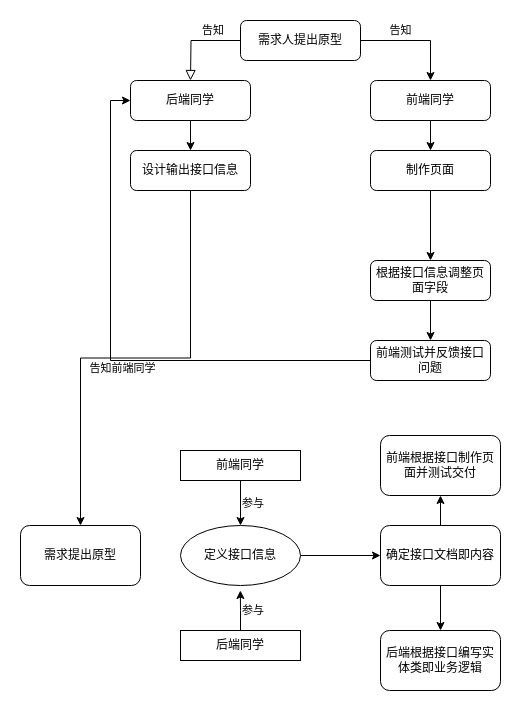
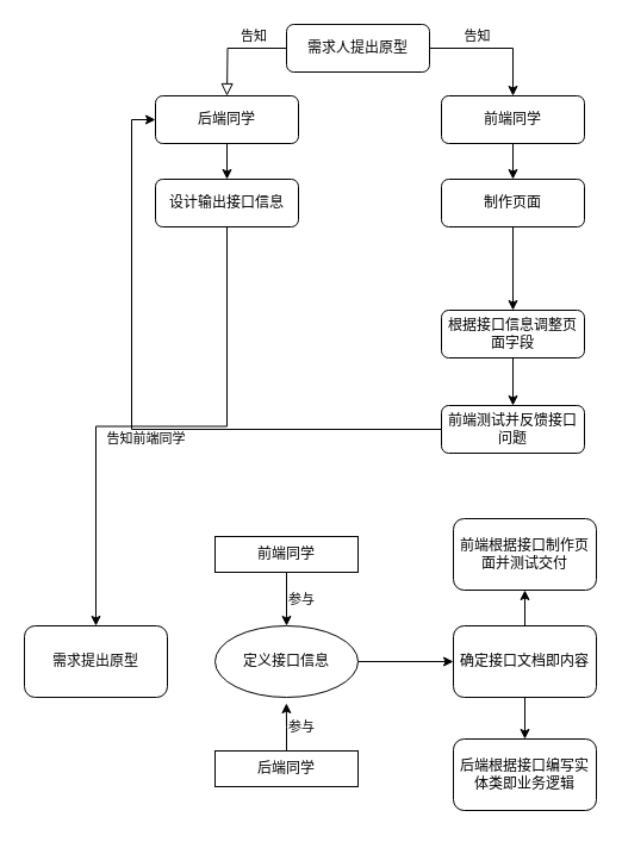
  <mxCell id="0" />
  <mxCell id="1" parent="0" />
  <mxCell id="2" value="告知" style="rounded=0;html=1;jettySize=auto;orthogonalLoop=1;fontSize=11;endArrow=block;endFill=0;endSize=8;strokeWidth=1;shadow=0;labelBackgroundColor=none;edgeStyle=orthogonalEdgeStyle;align=left;" parent="1" source="4" edge="1"><mxGeometry x="-0.111" y="-10" relative="1" as="geometry"><mxPoint x="190" y="80" as="targetPoint" /><mxPoint as="offset" /></mxGeometry></mxCell>
  <mxCell id="3" value="告知" style="edgeStyle=orthogonalEdgeStyle;rounded=0;orthogonalLoop=1;jettySize=auto;html=1;exitX=1;exitY=0.5;exitDx=0;exitDy=0;entryX=0.5;entryY=0;entryDx=0;entryDy=0;" edge="1" parent="1" source="4" target="8"><mxGeometry x="-0.273" y="10" relative="1" as="geometry"><mxPoint as="offset" /></mxGeometry></mxCell>
  <mxCell id="4" value="需求人提出原型" style="rounded=1;whiteSpace=wrap;html=1;fontSize=12;glass=0;strokeWidth=1;shadow=0;" parent="1" vertex="1"><mxGeometry x="240" y="20" width="120" height="40" as="geometry" /></mxCell>
  <mxCell id="5" value="" style="edgeStyle=orthogonalEdgeStyle;rounded=0;orthogonalLoop=1;jettySize=auto;html=1;" edge="1" parent="1" source="6" target="10"><mxGeometry relative="1" as="geometry" /></mxCell>
  <mxCell id="6" value="后端同学" style="rounded=1;whiteSpace=wrap;html=1;" vertex="1" parent="1"><mxGeometry x="130" y="80" width="120" height="40" as="geometry" /></mxCell>
  <mxCell id="7" value="" style="edgeStyle=orthogonalEdgeStyle;rounded=0;orthogonalLoop=1;jettySize=auto;html=1;" edge="1" parent="1" source="8" target="12"><mxGeometry relative="1" as="geometry" /></mxCell>
  <mxCell id="8" value="前端同学" style="rounded=1;whiteSpace=wrap;html=1;" vertex="1" parent="1"><mxGeometry x="370" y="80" width="120" height="40" as="geometry" /></mxCell>
  <mxCell id="9" value="告知前端同学" style="edgeStyle=orthogonalEdgeStyle;rounded=0;orthogonalLoop=1;jettySize=auto;html=1;exitX=0.5;exitY=1;exitDx=0;exitDy=0;" edge="1" parent="1" source="10" target="17"><mxGeometry x="0.062" y="10" relative="1" as="geometry"><mxPoint as="offset" /></mxGeometry></mxCell>
  <mxCell id="10" value="设计输出接口信息" style="whiteSpace=wrap;html=1;rounded=1;" vertex="1" parent="1"><mxGeometry x="130" y="150" width="120" height="40" as="geometry" /></mxCell>
  <mxCell id="11" value="" style="edgeStyle=orthogonalEdgeStyle;rounded=0;orthogonalLoop=1;jettySize=auto;html=1;" edge="1" parent="1" source="12" target="14"><mxGeometry relative="1" as="geometry" /></mxCell>
  <mxCell id="12" value="制作页面" style="rounded=1;whiteSpace=wrap;html=1;" vertex="1" parent="1"><mxGeometry x="370" y="150" width="120" height="40" as="geometry" /></mxCell>
  <mxCell id="13" value="" style="edgeStyle=orthogonalEdgeStyle;rounded=0;orthogonalLoop=1;jettySize=auto;html=1;" edge="1" parent="1" source="14" target="16"><mxGeometry relative="1" as="geometry" /></mxCell>
  <mxCell id="14" value="根据接口信息调整页面字段" style="rounded=1;whiteSpace=wrap;html=1;" vertex="1" parent="1"><mxGeometry x="370" y="260" width="120" height="40" as="geometry" /></mxCell>
  <mxCell id="15" style="edgeStyle=orthogonalEdgeStyle;rounded=0;orthogonalLoop=1;jettySize=auto;html=1;exitX=0;exitY=0.5;exitDx=0;exitDy=0;entryX=0;entryY=0.5;entryDx=0;entryDy=0;" edge="1" parent="1" source="16" target="6"><mxGeometry relative="1" as="geometry" /></mxCell>
  <mxCell id="16" value="前端测试并反馈接口问题" style="rounded=1;whiteSpace=wrap;html=1;" vertex="1" parent="1"><mxGeometry x="370" y="340" width="120" height="40" as="geometry" /></mxCell>
  <mxCell id="17" value="需求提出原型" style="rounded=1;whiteSpace=wrap;html=1;" vertex="1" parent="1"><mxGeometry x="20" y="525" width="120" height="60" as="geometry" /></mxCell>
  <mxCell id="18" value="" style="edgeStyle=orthogonalEdgeStyle;rounded=0;orthogonalLoop=1;jettySize=auto;html=1;" edge="1" parent="1" source="19" target="26"><mxGeometry relative="1" as="geometry" /></mxCell>
  <mxCell id="19" value="定义接口信息" style="ellipse;whiteSpace=wrap;html=1;rounded=1;" vertex="1" parent="1"><mxGeometry x="180" y="525" width="120" height="60" as="geometry" /></mxCell>
  <mxCell id="20" value="参与" style="edgeStyle=orthogonalEdgeStyle;rounded=0;orthogonalLoop=1;jettySize=auto;html=1;exitX=0.5;exitY=1;exitDx=0;exitDy=0;entryX=0.5;entryY=0;entryDx=0;entryDy=0;align=left;" edge="1" parent="1" source="21" target="19"><mxGeometry relative="1" as="geometry" /></mxCell>
  <mxCell id="21" value="前端同学" style="rounded=0;whiteSpace=wrap;html=1;" vertex="1" parent="1"><mxGeometry x="180" y="450" width="120" height="30" as="geometry" /></mxCell>
  <mxCell id="22" value="参与" style="edgeStyle=orthogonalEdgeStyle;rounded=0;orthogonalLoop=1;jettySize=auto;html=1;exitX=0.5;exitY=0;exitDx=0;exitDy=0;align=left;" edge="1" parent="1" source="23"><mxGeometry relative="1" as="geometry"><mxPoint x="239.857" y="590" as="targetPoint" /></mxGeometry></mxCell>
  <mxCell id="23" value="后端同学" style="rounded=0;whiteSpace=wrap;html=1;" vertex="1" parent="1"><mxGeometry x="180" y="630" width="120" height="30" as="geometry" /></mxCell>
  <mxCell id="24" value="" style="edgeStyle=orthogonalEdgeStyle;rounded=0;orthogonalLoop=1;jettySize=auto;html=1;" edge="1" parent="1" source="26" target="27"><mxGeometry relative="1" as="geometry" /></mxCell>
  <mxCell id="25" value="" style="edgeStyle=orthogonalEdgeStyle;rounded=0;orthogonalLoop=1;jettySize=auto;html=1;" edge="1" parent="1" source="26" target="28"><mxGeometry relative="1" as="geometry" /></mxCell>
  <mxCell id="26" value="确定接口文档即内容" style="whiteSpace=wrap;html=1;rounded=1;" vertex="1" parent="1"><mxGeometry x="380" y="525" width="120" height="60" as="geometry" /></mxCell>
  <mxCell id="27" value="前端根据接口制作页面并测试交付" style="whiteSpace=wrap;html=1;rounded=1;" vertex="1" parent="1"><mxGeometry x="380" y="435" width="120" height="60" as="geometry" /></mxCell>
- <mxCell id="28" value="后端根据接口编写实体类即业务逻辑" style="whiteSpace=wrap;html=1;rounded=1;" vertex="1" parent="1"><mxGeometry x="380" y="630" width="120" height="60" as="geometry" /></mxCell>
+ <mxCell id="28" value="后端根据接口编写实体类即业务逻辑" style="whiteSpace=wrap;html=1;rounded=1;" vertex="1" parent="1"><mxGeometry x="380" y="620" width="120" height="60" as="geometry" /></mxCell>
